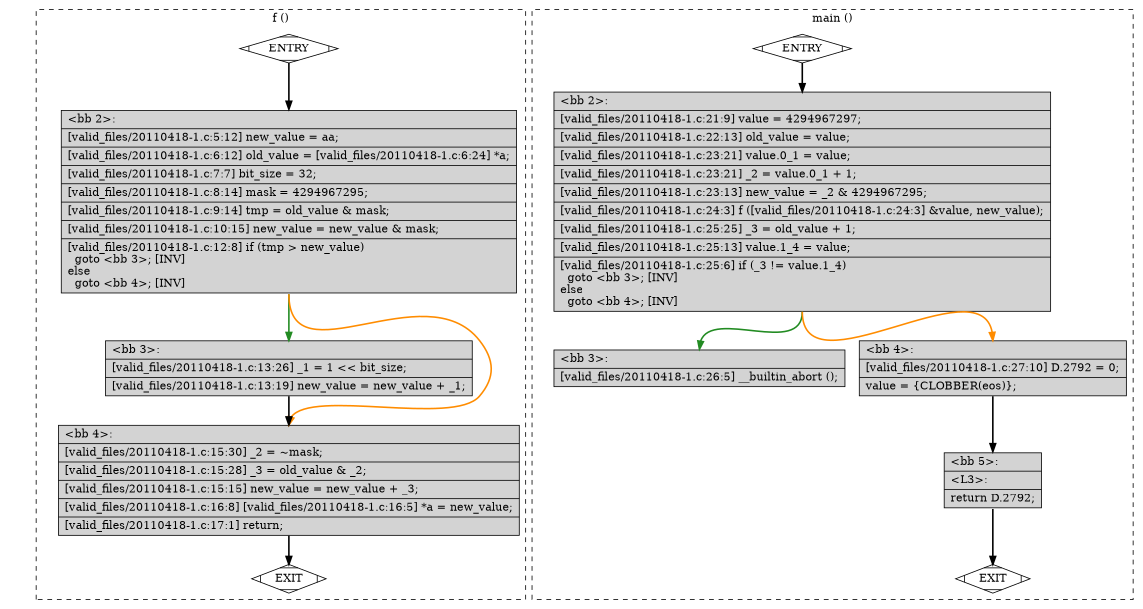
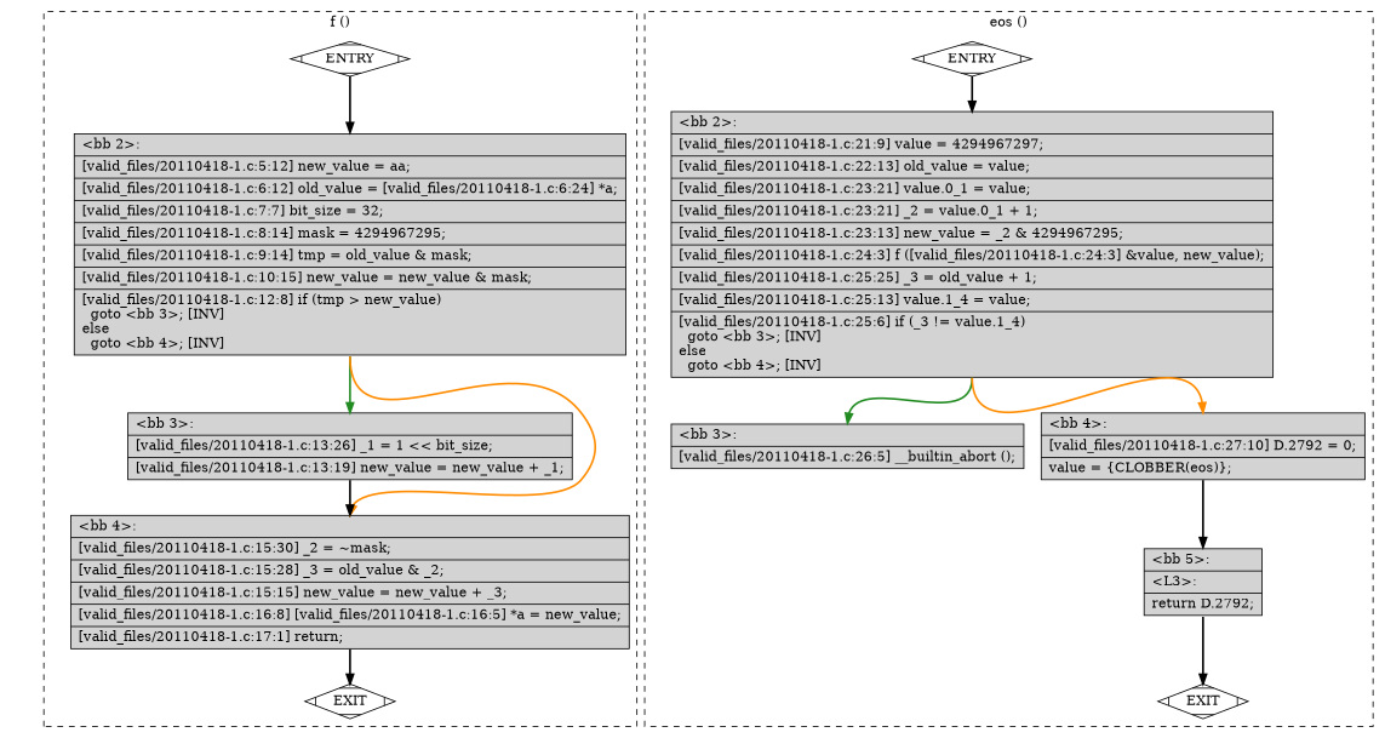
  digraph {
    node [fillcolor=lightgrey shape=record style=filled]
    edge [constraint=true headport=n style="solid,bold" tailport=s color=black weight=10]
    n1 [fillcolor=white label=ENTRY shape=Mdiamond]
    n2 [fillcolor=white label=EXIT shape=Mdiamond]
    n3 [label="{\<bb\ 2\>:\l|[valid_files/20110418-1.c:5:12]\ new_value\ =\ aa;\l|[valid_files/20110418-1.c:6:12]\ old_value\ =\ [valid_files/20110418-1.c:6:24]\ *a;\l|[valid_files/20110418-1.c:7:7]\ bit_size\ =\ 32;\l|[valid_files/20110418-1.c:8:14]\ mask\ =\ 4294967295;\l|[valid_files/20110418-1.c:9:14]\ tmp\ =\ old_value\ &\ mask;\l|[valid_files/20110418-1.c:10:15]\ new_value\ =\ new_value\ &\ mask;\l|[valid_files/20110418-1.c:12:8]\ if\ (tmp\ \>\ new_value)\l\ \ goto\ \<bb\ 3\>;\ [INV]\lelse\l\ \ goto\ \<bb\ 4\>;\ [INV]\l}"]
    n4 [label="{\<bb\ 3\>:\l|[valid_files/20110418-1.c:13:26]\ _1\ =\ 1\ \<\<\ bit_size;\l|[valid_files/20110418-1.c:13:19]\ new_value\ =\ new_value\ +\ _1;\l}"]
    n5 [label="{\<bb\ 4\>:\l|[valid_files/20110418-1.c:15:30]\ _2\ =\ ~mask;\l|[valid_files/20110418-1.c:15:28]\ _3\ =\ old_value\ &\ _2;\l|[valid_files/20110418-1.c:15:15]\ new_value\ =\ new_value\ +\ _3;\l|[valid_files/20110418-1.c:16:8]\ [valid_files/20110418-1.c:16:5]\ *a\ =\ new_value;\l|[valid_files/20110418-1.c:17:1]\ return;\l}"]
    n6 [fillcolor=white label=ENTRY shape=Mdiamond]
    n7 [fillcolor=white label=EXIT shape=Mdiamond]
    n8 [label="{\<bb\ 2\>:\l|[valid_files/20110418-1.c:21:9]\ value\ =\ 4294967297;\l|[valid_files/20110418-1.c:22:13]\ old_value\ =\ value;\l|[valid_files/20110418-1.c:23:21]\ value.0_1\ =\ value;\l|[valid_files/20110418-1.c:23:21]\ _2\ =\ value.0_1\ +\ 1;\l|[valid_files/20110418-1.c:23:13]\ new_value\ =\ _2\ &\ 4294967295;\l|[valid_files/20110418-1.c:24:3]\ f\ ([valid_files/20110418-1.c:24:3]\ &value,\ new_value);\l|[valid_files/20110418-1.c:25:25]\ _3\ =\ old_value\ +\ 1;\l|[valid_files/20110418-1.c:25:13]\ value.1_4\ =\ value;\l|[valid_files/20110418-1.c:25:6]\ if\ (_3\ !=\ value.1_4)\l\ \ goto\ \<bb\ 3\>;\ [INV]\lelse\l\ \ goto\ \<bb\ 4\>;\ [INV]\l}"]
    n9 [label="{\<bb\ 3\>:\l|[valid_files/20110418-1.c:26:5]\ __builtin_abort\ ();\l}"]
    n10 [label="{\<bb\ 4\>:\l|[valid_files/20110418-1.c:27:10]\ D.2792\ =\ 0;\l|value\ =\ \{CLOBBER(eos)\};\l}"]
    n11 [label="{\<bb\ 5\>:\l|\<L3\>:\l|return\ D.2792;\l}"]
    subgraph cluster_1 {
      color=black
      label="f ()"
      style=dashed
      n1
      n2
      n3
      n4
      n5
    }
    subgraph cluster_2 {
      color=black
-     label="main ()"
+     label="eos ()"
      style=dashed
      n6
      n7
      n8
      n9
      n10
      n11
    }
    n1 -> n2 [style=invis color="" weight=""]
    n1 -> n3 [weight=100]
    n3 -> n4 [color=forestgreen]
    n3 -> n5 [color=darkorange]
    n4 -> n5 [weight=100]
    n5 -> n2
    n6 -> n7 [style=invis color="" weight=""]
    n6 -> n8 [weight=100]
    n8 -> n9 [color=forestgreen]
    n8 -> n10 [color=darkorange]
    n10 -> n11 [weight=100]
    n11 -> n7
  }
